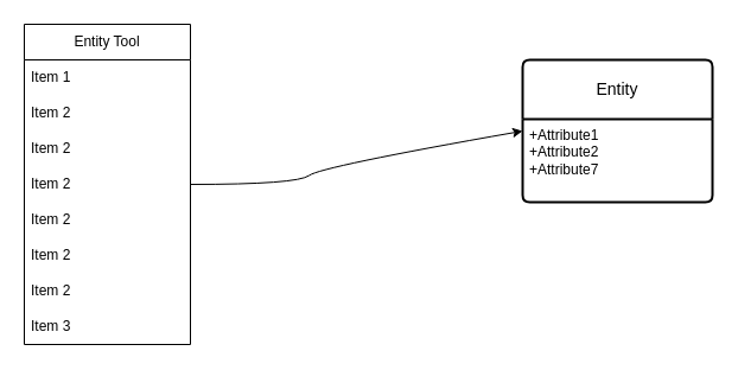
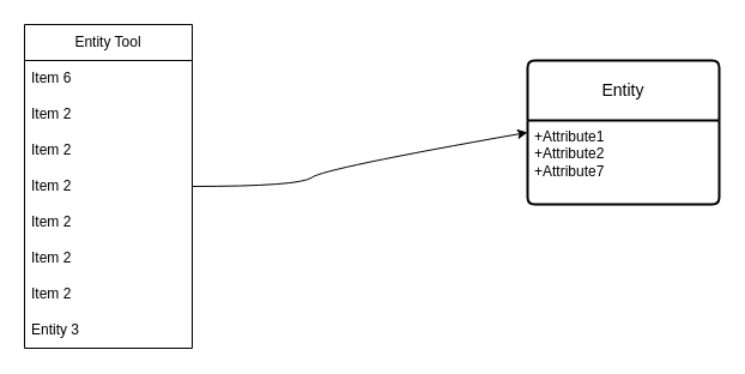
  <mxCell id="0" />
  <mxCell id="1" parent="0" />
  <mxCell id="2" value="Entity Tool" style="swimlane;fontStyle=0;childLayout=stackLayout;horizontal=1;startSize=30;horizontalStack=0;resizeParent=1;resizeParentMax=0;resizeLast=0;collapsible=1;marginBottom=0;whiteSpace=wrap;html=1;" vertex="1" parent="1"><mxGeometry x="20" y="20" width="140" height="270" as="geometry" /></mxCell>
- <mxCell id="3" value="Item 1" style="text;strokeColor=none;fillColor=none;align=left;verticalAlign=middle;spacingLeft=4;spacingRight=4;overflow=hidden;points=[[0,0.5],[1,0.5]];portConstraint=eastwest;rotatable=0;whiteSpace=wrap;html=1;" vertex="1" parent="2"><mxGeometry y="30" width="140" height="30" as="geometry" /></mxCell>
+ <mxCell id="3" value="Item 6" style="text;strokeColor=none;fillColor=none;align=left;verticalAlign=middle;spacingLeft=4;spacingRight=4;overflow=hidden;points=[[0,0.5],[1,0.5]];portConstraint=eastwest;rotatable=0;whiteSpace=wrap;html=1;" vertex="1" parent="2"><mxGeometry y="30" width="140" height="30" as="geometry" /></mxCell>
  <mxCell id="4" value="Item 2" style="text;strokeColor=none;fillColor=none;align=left;verticalAlign=middle;spacingLeft=4;spacingRight=4;overflow=hidden;points=[[0,0.5],[1,0.5]];portConstraint=eastwest;rotatable=0;whiteSpace=wrap;html=1;" vertex="1" parent="2"><mxGeometry y="60" width="140" height="30" as="geometry" /></mxCell>
  <mxCell id="5" value="Item 2" style="text;strokeColor=none;fillColor=none;align=left;verticalAlign=middle;spacingLeft=4;spacingRight=4;overflow=hidden;points=[[0,0.5],[1,0.5]];portConstraint=eastwest;rotatable=0;whiteSpace=wrap;html=1;" vertex="1" parent="2"><mxGeometry y="90" width="140" height="30" as="geometry" /></mxCell>
  <mxCell id="6" value="Item 2" style="text;strokeColor=none;fillColor=none;align=left;verticalAlign=middle;spacingLeft=4;spacingRight=4;overflow=hidden;points=[[0,0.5],[1,0.5]];portConstraint=eastwest;rotatable=0;whiteSpace=wrap;html=1;" vertex="1" parent="2"><mxGeometry y="120" width="140" height="30" as="geometry" /></mxCell>
  <mxCell id="7" value="Item 2" style="text;strokeColor=none;fillColor=none;align=left;verticalAlign=middle;spacingLeft=4;spacingRight=4;overflow=hidden;points=[[0,0.5],[1,0.5]];portConstraint=eastwest;rotatable=0;whiteSpace=wrap;html=1;" vertex="1" parent="2"><mxGeometry y="150" width="140" height="30" as="geometry" /></mxCell>
  <mxCell id="8" value="Item 2" style="text;strokeColor=none;fillColor=none;align=left;verticalAlign=middle;spacingLeft=4;spacingRight=4;overflow=hidden;points=[[0,0.5],[1,0.5]];portConstraint=eastwest;rotatable=0;whiteSpace=wrap;html=1;" vertex="1" parent="2"><mxGeometry y="180" width="140" height="30" as="geometry" /></mxCell>
  <mxCell id="9" value="Item 2" style="text;strokeColor=none;fillColor=none;align=left;verticalAlign=middle;spacingLeft=4;spacingRight=4;overflow=hidden;points=[[0,0.5],[1,0.5]];portConstraint=eastwest;rotatable=0;whiteSpace=wrap;html=1;" vertex="1" parent="2"><mxGeometry y="210" width="140" height="30" as="geometry" /></mxCell>
- <mxCell id="10" value="Item 3" style="text;strokeColor=none;fillColor=none;align=left;verticalAlign=middle;spacingLeft=4;spacingRight=4;overflow=hidden;points=[[0,0.5],[1,0.5]];portConstraint=eastwest;rotatable=0;whiteSpace=wrap;html=1;" vertex="1" parent="2"><mxGeometry y="240" width="140" height="30" as="geometry" /></mxCell>
+ <mxCell id="10" value="Entity 3" style="text;strokeColor=none;fillColor=none;align=left;verticalAlign=middle;spacingLeft=4;spacingRight=4;overflow=hidden;points=[[0,0.5],[1,0.5]];portConstraint=eastwest;rotatable=0;whiteSpace=wrap;html=1;" vertex="1" parent="2"><mxGeometry y="240" width="140" height="30" as="geometry" /></mxCell>
  <mxCell id="11" value="" style="curved=1;endArrow=classic;html=1;rounded=0;exitX=1;exitY=0.5;exitDx=0;exitDy=0;" edge="1" parent="1" source="6"><mxGeometry width="50" height="50" relative="1" as="geometry"><mxPoint x="300" y="360" as="sourcePoint" /><mxPoint x="440" y="110" as="targetPoint" /><Array as="points"><mxPoint x="250" y="155" /><mxPoint x="270" y="140" /></Array></mxGeometry></mxCell>
  <mxCell id="12" value="Entity" style="swimlane;childLayout=stackLayout;horizontal=1;startSize=50;horizontalStack=0;rounded=1;fontSize=14;fontStyle=0;strokeWidth=2;resizeParent=0;resizeLast=1;shadow=0;dashed=0;align=center;arcSize=4;whiteSpace=wrap;html=1;" vertex="1" parent="1"><mxGeometry x="440" y="50" width="160" height="120" as="geometry" /></mxCell>
  <mxCell id="13" value="+Attribute1&#10;+Attribute2&#10;+Attribute7" style="align=left;strokeColor=none;fillColor=none;spacingLeft=4;fontSize=12;verticalAlign=top;resizable=0;rotatable=0;part=1;html=1;" vertex="1" parent="12"><mxGeometry y="50" width="160" height="70" as="geometry" /></mxCell>
